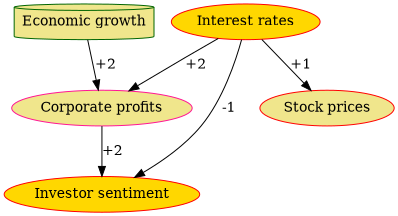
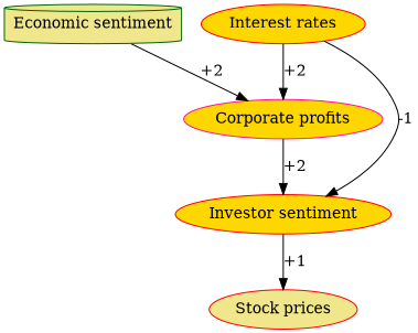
  digraph {
    node [color=red fillcolor=gold shape=ellipse style=filled value=0.8]
    edge [weight=2]
-   n1 [color=darkgreen fillcolor=khaki label="Economic growth" shape=cylinder]
-   n2 [color=deeppink fillcolor=khaki label="Corporate profits" value=0.9]
+   n1 [color=darkgreen fillcolor=khaki label="Economic sentiment" shape=cylinder]
+   n2 [color=deeppink label="Corporate profits" value=0.9]
    n3 [label="Investor sentiment"]
    n4 [fillcolor=khaki label="Stock prices"]
    n5 [label="Interest rates" value=0.1]
    n1 -> n2 [label="+2"]
    n2 -> n3 [label="+2"]
-   n5 -> n4 [label="+1" weight=1]
+   n3 -> n4 [label="+1" weight=1]
    n5 -> n2 [label="+2" weight=3]
    n5 -> n3 [label=-1 weight=-1]
  }
